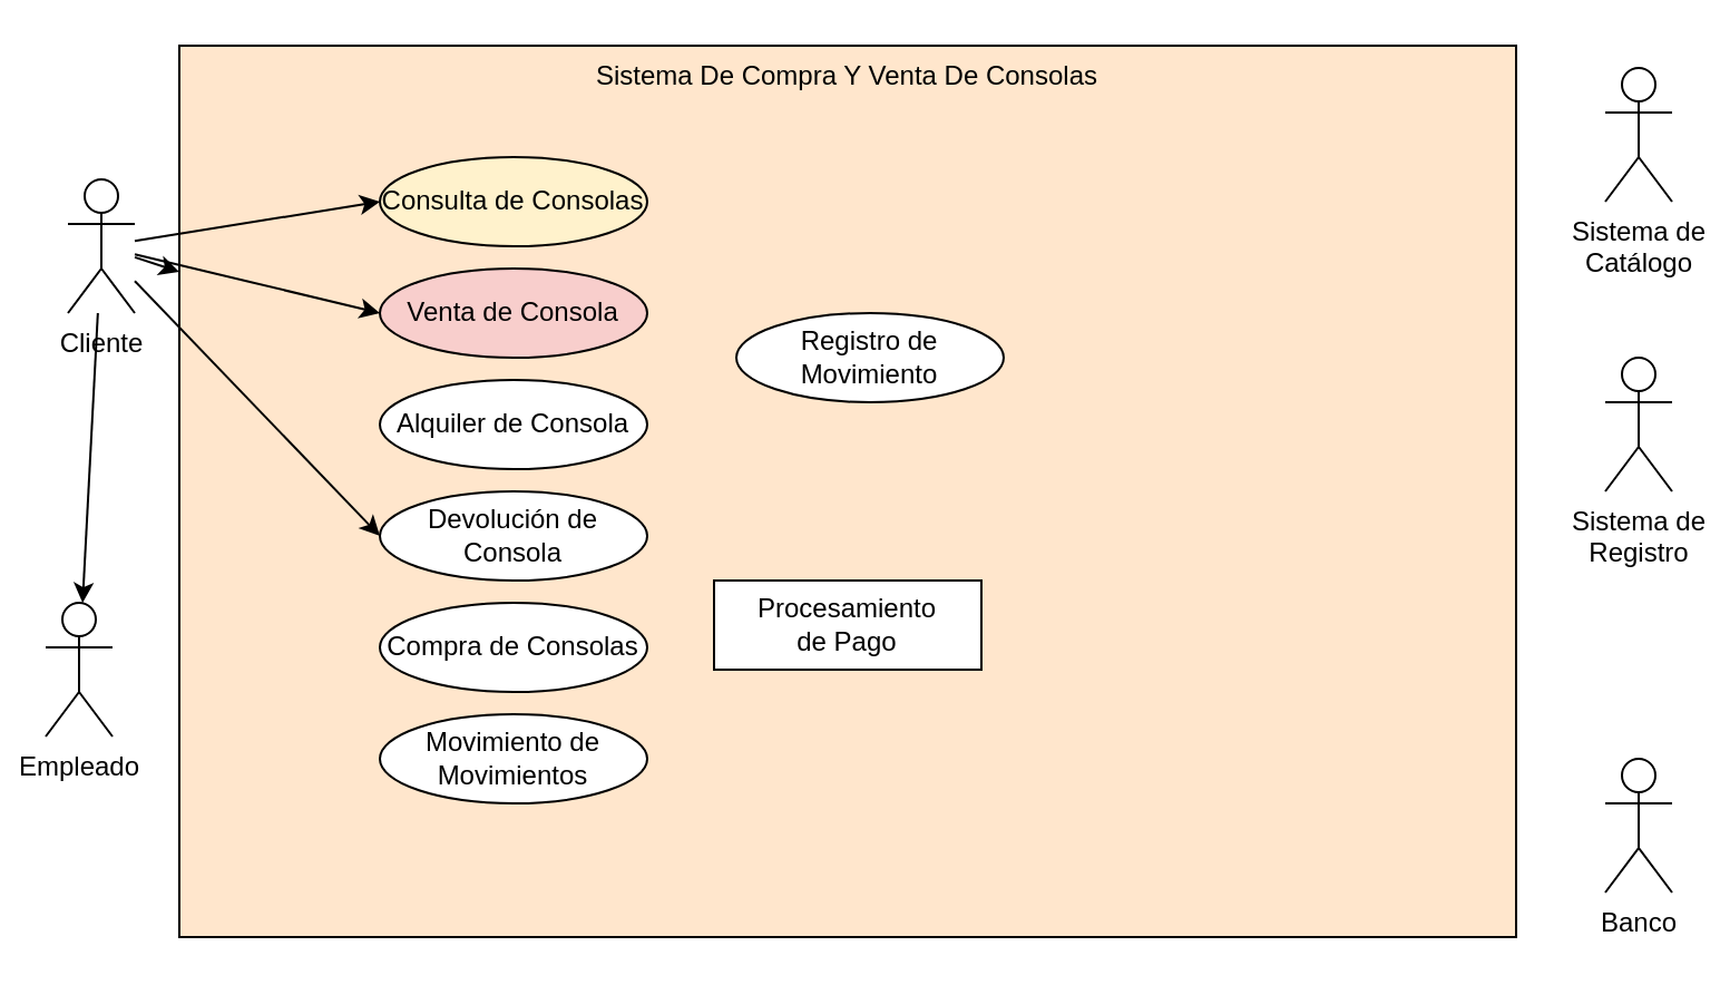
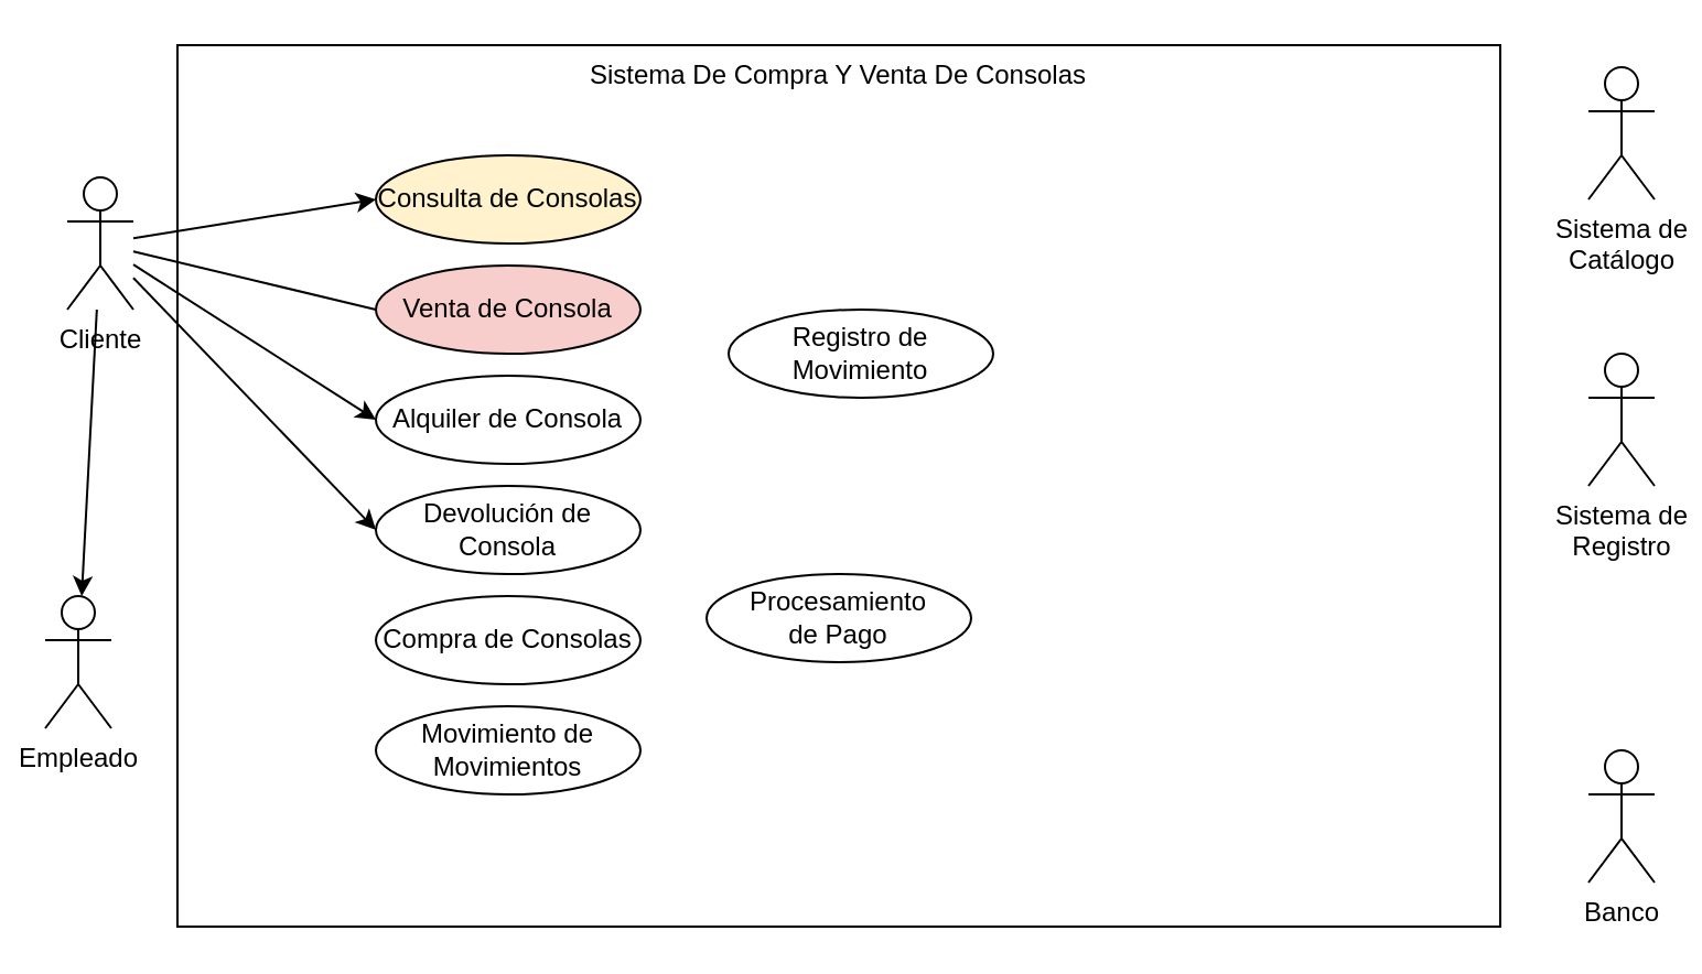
  <mxCell id="0" />
  <mxCell id="1" parent="0" />
- <mxCell id="2" value="Sistema De Compra Y Venta De Consolas" style="rounded=0;whiteSpace=wrap;html=1;verticalAlign=top;labelPosition=center;verticalLabelPosition=middle;align=center;horizontal=1;fillColor=#ffe6cc;" vertex="1" parent="1"><mxGeometry x="80" y="20" width="600" height="400" as="geometry" /></mxCell>
+ <mxCell id="2" value="Sistema De Compra Y Venta De Consolas" style="rounded=0;whiteSpace=wrap;html=1;verticalAlign=top;labelPosition=center;verticalLabelPosition=middle;align=center;horizontal=1;" vertex="1" parent="1"><mxGeometry x="80" y="20" width="600" height="400" as="geometry" /></mxCell>
  <mxCell id="3" value="&lt;div&gt;Cliente&lt;/div&gt;" style="shape=umlActor;verticalLabelPosition=bottom;verticalAlign=top;html=1;outlineConnect=0;" vertex="1" parent="1"><mxGeometry x="30" y="80" width="30" height="60" as="geometry" /></mxCell>
  <mxCell id="4" value="Empleado" style="shape=umlActor;verticalLabelPosition=bottom;verticalAlign=top;html=1;outlineConnect=0;" vertex="1" parent="1"><mxGeometry x="20" y="270" width="30" height="60" as="geometry" /></mxCell>
  <mxCell id="5" value="Sistema de&lt;br&gt;Registro" style="shape=umlActor;verticalLabelPosition=bottom;verticalAlign=top;html=1;outlineConnect=0;" vertex="1" parent="1"><mxGeometry x="720" y="160" width="30" height="60" as="geometry" /></mxCell>
  <mxCell id="6" value="&lt;div&gt;Banco&lt;/div&gt;" style="shape=umlActor;verticalLabelPosition=bottom;verticalAlign=top;html=1;outlineConnect=0;" vertex="1" parent="1"><mxGeometry x="720" y="340" width="30" height="60" as="geometry" /></mxCell>
  <mxCell id="7" value="Consulta de Consolas" style="ellipse;whiteSpace=wrap;html=1;fillColor=#fff2cc;" vertex="1" parent="1"><mxGeometry x="170" y="70" width="120" height="40" as="geometry" /></mxCell>
  <mxCell id="8" value="Compra de Consolas" style="ellipse;whiteSpace=wrap;html=1;" vertex="1" parent="1"><mxGeometry x="170" y="270" width="120" height="40" as="geometry" /></mxCell>
  <mxCell id="9" value="Venta de Consola" style="ellipse;whiteSpace=wrap;html=1;fillColor=#f8cecc;" vertex="1" parent="1"><mxGeometry x="170" y="120" width="120" height="40" as="geometry" /></mxCell>
  <mxCell id="10" value="Alquiler de Consola" style="ellipse;whiteSpace=wrap;html=1;" vertex="1" parent="1"><mxGeometry x="170" y="170" width="120" height="40" as="geometry" /></mxCell>
  <mxCell id="11" value="Devolución de Consola" style="ellipse;whiteSpace=wrap;html=1;" vertex="1" parent="1"><mxGeometry x="170" y="220" width="120" height="40" as="geometry" /></mxCell>
  <mxCell id="12" value="Movimiento de Movimientos" style="ellipse;whiteSpace=wrap;html=1;" vertex="1" parent="1"><mxGeometry x="170" y="320" width="120" height="40" as="geometry" /></mxCell>
  <mxCell id="13" value="Sistema de&lt;br&gt;Catálogo" style="shape=umlActor;verticalLabelPosition=bottom;verticalAlign=top;html=1;outlineConnect=0;" vertex="1" parent="1"><mxGeometry x="720" y="30" width="30" height="60" as="geometry" /></mxCell>
- <mxCell id="14" value="Procesamiento&lt;br&gt;de Pago" style="whiteSpace=wrap;html=1;rounded=0;" vertex="1" parent="1"><mxGeometry x="320" y="260" width="120" height="40" as="geometry" /></mxCell>
+ <mxCell id="14" value="Procesamiento&lt;br&gt;de Pago" style="ellipse;whiteSpace=wrap;html=1;" vertex="1" parent="1"><mxGeometry x="320" y="260" width="120" height="40" as="geometry" /></mxCell>
  <mxCell id="15" value="Registro de Movimiento" style="ellipse;whiteSpace=wrap;html=1;" vertex="1" parent="1"><mxGeometry x="330" y="140" width="120" height="40" as="geometry" /></mxCell>
  <mxCell id="16" value="" style="endArrow=classic;html=1;entryX=0;entryY=0.5;entryDx=0;entryDy=0;" edge="1" parent="1" source="3" target="7"><mxGeometry width="50" height="50" relative="1" as="geometry"><mxPoint x="160" y="250" as="sourcePoint" /><mxPoint x="210" y="200" as="targetPoint" /></mxGeometry></mxCell>
- <mxCell id="17" value="" style="endArrow=classic;html=1;entryX=0;entryY=0.5;entryDx=0;entryDy=0;" edge="1" parent="1" source="3" target="9"><mxGeometry width="50" height="50" relative="1" as="geometry"><mxPoint x="160" y="250" as="sourcePoint" /><mxPoint x="210" y="200" as="targetPoint" /></mxGeometry></mxCell>
- <mxCell id="18" value="" style="endArrow=classic;html=1;" edge="1" parent="1" source="3" target="2"><mxGeometry width="50" height="50" relative="1" as="geometry"><mxPoint x="160" y="250" as="sourcePoint" /><mxPoint x="210" y="200" as="targetPoint" /></mxGeometry></mxCell>
+ <mxCell id="17" value="" style="endArrow=none;html=1;entryX=0;entryY=0.5;entryDx=0;entryDy=0;" edge="1" parent="1" source="3" target="9"><mxGeometry width="50" height="50" relative="1" as="geometry"><mxPoint x="160" y="250" as="sourcePoint" /><mxPoint x="210" y="200" as="targetPoint" /></mxGeometry></mxCell>
+ <mxCell id="18" value="" style="endArrow=classic;html=1;entryX=0;entryY=0.5;entryDx=0;entryDy=0;" edge="1" parent="1" source="3" target="10"><mxGeometry width="50" height="50" relative="1" as="geometry"><mxPoint x="160" y="250" as="sourcePoint" /><mxPoint x="210" y="200" as="targetPoint" /></mxGeometry></mxCell>
  <mxCell id="19" value="" style="endArrow=classic;html=1;entryX=0;entryY=0.5;entryDx=0;entryDy=0;" edge="1" parent="1" source="3" target="11"><mxGeometry width="50" height="50" relative="1" as="geometry"><mxPoint x="160" y="250" as="sourcePoint" /><mxPoint x="210" y="200" as="targetPoint" /></mxGeometry></mxCell>
  <mxCell id="20" value="" style="endArrow=classic;html=1;" edge="1" parent="1" source="3" target="4"><mxGeometry width="50" height="50" relative="1" as="geometry"><mxPoint x="160" y="250" as="sourcePoint" /><mxPoint x="210" y="200" as="targetPoint" /></mxGeometry></mxCell>
